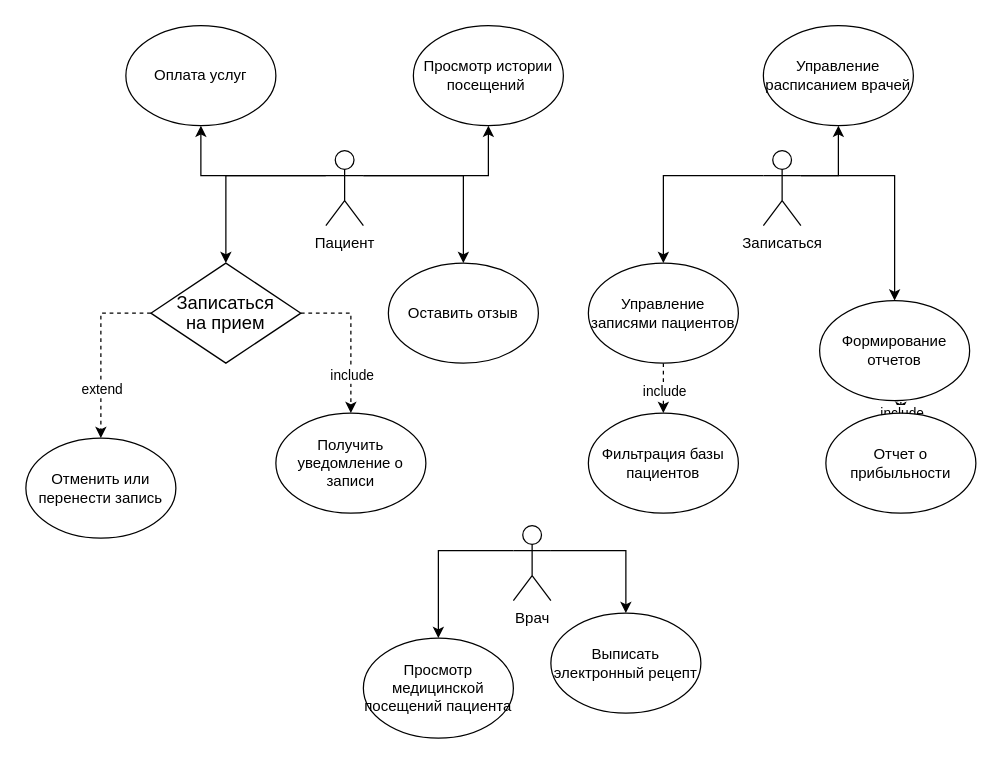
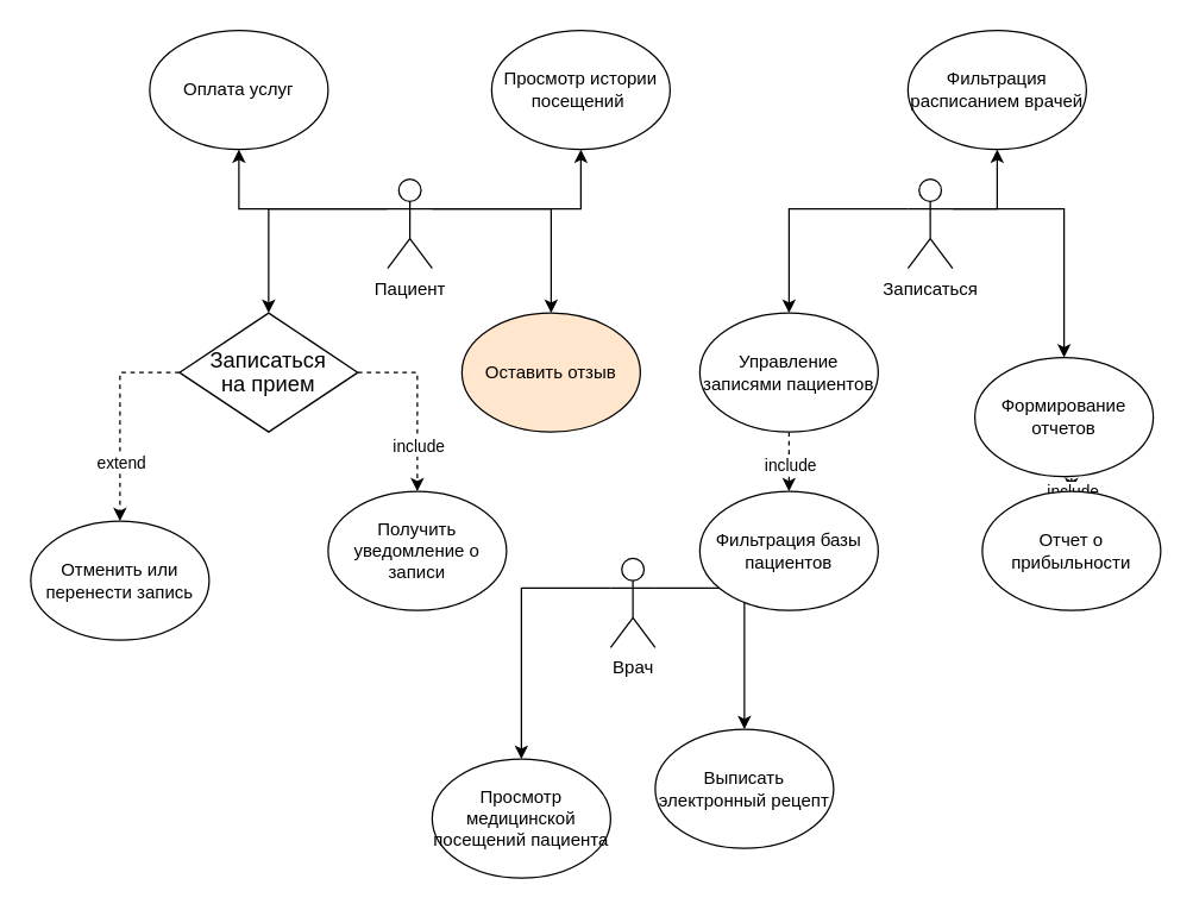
  <mxCell id="0" />
  <mxCell id="1" parent="0" />
  <mxCell id="2" style="edgeStyle=orthogonalEdgeStyle;rounded=0;orthogonalLoop=1;jettySize=auto;html=1;exitX=1;exitY=0.333;exitDx=0;exitDy=0;exitPerimeter=0;entryX=0.5;entryY=0;entryDx=0;entryDy=0;" parent="1" source="4" target="32" edge="1"><mxGeometry relative="1" as="geometry" /></mxCell>
  <mxCell id="3" style="edgeStyle=orthogonalEdgeStyle;rounded=0;orthogonalLoop=1;jettySize=auto;html=1;exitX=0;exitY=0.333;exitDx=0;exitDy=0;exitPerimeter=0;entryX=0.5;entryY=0;entryDx=0;entryDy=0;" parent="1" source="4" target="31" edge="1"><mxGeometry relative="1" as="geometry" /></mxCell>
- <mxCell id="4" value="&lt;font style=&quot;vertical-align: inherit;&quot;&gt;&lt;font style=&quot;vertical-align: inherit;&quot;&gt;Врач&lt;/font&gt;&lt;/font&gt;" style="shape=umlActor;verticalLabelPosition=bottom;verticalAlign=top;html=1;outlineConnect=0;" parent="1" vertex="1"><mxGeometry x="410" y="420" width="30" height="60" as="geometry" /></mxCell>
+ <mxCell id="4" value="&lt;font style=&quot;vertical-align: inherit;&quot;&gt;&lt;font style=&quot;vertical-align: inherit;&quot;&gt;Врач&lt;/font&gt;&lt;/font&gt;" style="shape=umlActor;verticalLabelPosition=bottom;verticalAlign=top;html=1;outlineConnect=0;" parent="1" vertex="1"><mxGeometry x="410" y="375" width="30" height="60" as="geometry" /></mxCell>
  <mxCell id="5" style="edgeStyle=orthogonalEdgeStyle;rounded=0;orthogonalLoop=1;jettySize=auto;html=1;exitX=0;exitY=0.333;exitDx=0;exitDy=0;exitPerimeter=0;entryX=0.5;entryY=0;entryDx=0;entryDy=0;" parent="1" source="9" target="18" edge="1"><mxGeometry relative="1" as="geometry" /></mxCell>
  <mxCell id="6" style="edgeStyle=orthogonalEdgeStyle;rounded=0;orthogonalLoop=1;jettySize=auto;html=1;exitX=1;exitY=0.333;exitDx=0;exitDy=0;exitPerimeter=0;entryX=0.5;entryY=0;entryDx=0;entryDy=0;" parent="1" source="9" target="29" edge="1"><mxGeometry relative="1" as="geometry" /></mxCell>
  <mxCell id="7" style="edgeStyle=orthogonalEdgeStyle;rounded=0;orthogonalLoop=1;jettySize=auto;html=1;exitX=1;exitY=0.333;exitDx=0;exitDy=0;exitPerimeter=0;entryX=0.5;entryY=1;entryDx=0;entryDy=0;" parent="1" source="9" target="21" edge="1"><mxGeometry relative="1" as="geometry" /></mxCell>
  <mxCell id="8" style="edgeStyle=orthogonalEdgeStyle;rounded=0;orthogonalLoop=1;jettySize=auto;html=1;exitX=0;exitY=0.333;exitDx=0;exitDy=0;exitPerimeter=0;entryX=0.5;entryY=1;entryDx=0;entryDy=0;" parent="1" source="9" target="30" edge="1"><mxGeometry relative="1" as="geometry" /></mxCell>
  <mxCell id="9" value="&lt;font style=&quot;vertical-align: inherit;&quot;&gt;&lt;font style=&quot;vertical-align: inherit;&quot;&gt;Пациент&lt;/font&gt;&lt;/font&gt;" style="shape=umlActor;verticalLabelPosition=bottom;verticalAlign=top;html=1;outlineConnect=0;" parent="1" vertex="1"><mxGeometry x="260" y="120" width="30" height="60" as="geometry" /></mxCell>
  <mxCell id="10" style="edgeStyle=orthogonalEdgeStyle;rounded=0;orthogonalLoop=1;jettySize=auto;html=1;exitX=1;exitY=0.333;exitDx=0;exitDy=0;exitPerimeter=0;entryX=0.5;entryY=1;entryDx=0;entryDy=0;" parent="1" source="13" target="28" edge="1"><mxGeometry relative="1" as="geometry" /></mxCell>
  <mxCell id="11" style="edgeStyle=orthogonalEdgeStyle;rounded=0;orthogonalLoop=1;jettySize=auto;html=1;exitX=1;exitY=0.333;exitDx=0;exitDy=0;exitPerimeter=0;entryX=0.5;entryY=0;entryDx=0;entryDy=0;" parent="1" source="13" target="27" edge="1"><mxGeometry relative="1" as="geometry" /></mxCell>
  <mxCell id="12" style="edgeStyle=orthogonalEdgeStyle;rounded=0;orthogonalLoop=1;jettySize=auto;html=1;exitX=0;exitY=0.333;exitDx=0;exitDy=0;exitPerimeter=0;entryX=0.5;entryY=0;entryDx=0;entryDy=0;" parent="1" source="13" target="24" edge="1"><mxGeometry relative="1" as="geometry" /></mxCell>
  <mxCell id="13" value="&lt;font style=&quot;vertical-align: inherit;&quot;&gt;&lt;font style=&quot;vertical-align: inherit;&quot;&gt;Записаться&lt;/font&gt;&lt;/font&gt;" style="shape=umlActor;verticalLabelPosition=bottom;verticalAlign=top;html=1;outlineConnect=0;" parent="1" vertex="1"><mxGeometry x="610" y="120" width="30" height="60" as="geometry" /></mxCell>
  <mxCell id="14" style="edgeStyle=orthogonalEdgeStyle;rounded=0;orthogonalLoop=1;jettySize=auto;html=1;exitX=0;exitY=0.5;exitDx=0;exitDy=0;entryX=0.5;entryY=0;entryDx=0;entryDy=0;dashed=1;" parent="1" source="18" target="20" edge="1"><mxGeometry relative="1" as="geometry" /></mxCell>
  <mxCell id="15" value="extend" style="edgeLabel;html=1;align=center;verticalAlign=middle;resizable=0;points=[];" parent="14" vertex="1" connectable="0"><mxGeometry x="0.185" relative="1" as="geometry"><mxPoint y="17" as="offset" /></mxGeometry></mxCell>
  <mxCell id="16" style="edgeStyle=orthogonalEdgeStyle;rounded=0;orthogonalLoop=1;jettySize=auto;html=1;exitX=1;exitY=0.5;exitDx=0;exitDy=0;entryX=0.5;entryY=0;entryDx=0;entryDy=0;dashed=1;" parent="1" source="18" target="19" edge="1"><mxGeometry relative="1" as="geometry" /></mxCell>
  <mxCell id="17" value="include" style="edgeLabel;html=1;align=center;verticalAlign=middle;resizable=0;points=[];" parent="16" vertex="1" connectable="0"><mxGeometry x="0.077" y="-3" relative="1" as="geometry"><mxPoint x="3" y="24" as="offset" /></mxGeometry></mxCell>
  <mxCell id="18" value="&lt;span style=&quot;font-size: 11pt; line-height: 107%; font-family: Calibri, sans-serif;&quot;&gt;Записаться&lt;br/&gt;на прием&lt;/span&gt;&lt;span style=&quot;font-size:11.0pt;line-height:107%;&lt;br/&gt;font-family:&amp;quot;Calibri&amp;quot;,sans-serif;mso-ascii-theme-font:minor-latin;mso-fareast-font-family:&lt;br/&gt;Calibri;mso-fareast-theme-font:minor-latin;mso-hansi-theme-font:minor-latin;&lt;br/&gt;mso-bidi-font-family:&amp;quot;Times New Roman&amp;quot;;mso-bidi-theme-font:minor-bidi;&lt;br/&gt;mso-ansi-language:RU;mso-fareast-language:EN-US;mso-bidi-language:AR-SA&quot;&gt;&lt;/span&gt;" style="rhombus;whiteSpace=wrap;html=1;" parent="1" vertex="1"><mxGeometry x="120" y="210" width="120" height="80" as="geometry" /></mxCell>
  <mxCell id="19" value="Получить уведомление о записи" style="ellipse;whiteSpace=wrap;html=1;" parent="1" vertex="1"><mxGeometry x="220" y="330" width="120" height="80" as="geometry" /></mxCell>
  <mxCell id="20" value="Отменить или перенести запись" style="ellipse;whiteSpace=wrap;html=1;" parent="1" vertex="1"><mxGeometry x="20" y="350" width="120" height="80" as="geometry" /></mxCell>
  <mxCell id="21" value="Просмотр истории посещений&amp;nbsp;" style="ellipse;whiteSpace=wrap;html=1;" parent="1" vertex="1"><mxGeometry x="330" y="20" width="120" height="80" as="geometry" /></mxCell>
  <mxCell id="22" style="edgeStyle=orthogonalEdgeStyle;rounded=0;orthogonalLoop=1;jettySize=auto;html=1;exitX=0.5;exitY=1;exitDx=0;exitDy=0;entryX=0.5;entryY=0;entryDx=0;entryDy=0;dashed=1;" parent="1" source="24" target="33" edge="1"><mxGeometry relative="1" as="geometry" /></mxCell>
  <mxCell id="23" value="include" style="edgeLabel;html=1;align=center;verticalAlign=middle;resizable=0;points=[];" parent="22" vertex="1" connectable="0"><mxGeometry x="-0.189" y="-2" relative="1" as="geometry"><mxPoint x="2" y="6" as="offset" /></mxGeometry></mxCell>
  <mxCell id="24" value="Управление записями пациентов" style="ellipse;whiteSpace=wrap;html=1;" parent="1" vertex="1"><mxGeometry x="470" y="210" width="120" height="80" as="geometry" /></mxCell>
  <mxCell id="25" style="edgeStyle=orthogonalEdgeStyle;rounded=0;orthogonalLoop=1;jettySize=auto;html=1;exitX=0.5;exitY=1;exitDx=0;exitDy=0;entryX=0.5;entryY=0;entryDx=0;entryDy=0;dashed=1;" parent="1" source="27" target="34" edge="1"><mxGeometry relative="1" as="geometry" /></mxCell>
  <mxCell id="26" value="include" style="edgeLabel;html=1;align=center;verticalAlign=middle;resizable=0;points=[];" parent="25" vertex="1" connectable="0"><mxGeometry x="-0.29" relative="1" as="geometry"><mxPoint y="9" as="offset" /></mxGeometry></mxCell>
  <mxCell id="27" value="Формирование отчетов" style="ellipse;whiteSpace=wrap;html=1;" parent="1" vertex="1"><mxGeometry x="655" y="240" width="120" height="80" as="geometry" /></mxCell>
- <mxCell id="28" value="Управление расписанием врачей" style="ellipse;whiteSpace=wrap;html=1;" parent="1" vertex="1"><mxGeometry x="610" y="20" width="120" height="80" as="geometry" /></mxCell>
- <mxCell id="29" value="Оставить отзыв" style="ellipse;whiteSpace=wrap;html=1;" parent="1" vertex="1"><mxGeometry x="310" y="210" width="120" height="80" as="geometry" /></mxCell>
+ <mxCell id="28" value="Фильтрация расписанием врачей" style="ellipse;whiteSpace=wrap;html=1;" parent="1" vertex="1"><mxGeometry x="610" y="20" width="120" height="80" as="geometry" /></mxCell>
+ <mxCell id="29" value="Оставить отзыв" style="ellipse;whiteSpace=wrap;html=1;fillColor=#ffe6cc;" parent="1" vertex="1"><mxGeometry x="310" y="210" width="120" height="80" as="geometry" /></mxCell>
  <mxCell id="30" value="Оплата услуг" style="ellipse;whiteSpace=wrap;html=1;" parent="1" vertex="1"><mxGeometry x="100" y="20" width="120" height="80" as="geometry" /></mxCell>
  <mxCell id="31" value="Просмотр медицинской посещений пациента" style="ellipse;whiteSpace=wrap;html=1;" parent="1" vertex="1"><mxGeometry x="290" y="510" width="120" height="80" as="geometry" /></mxCell>
  <mxCell id="32" value="Выписать электронный рецепт" style="ellipse;whiteSpace=wrap;html=1;" parent="1" vertex="1"><mxGeometry x="440" y="490" width="120" height="80" as="geometry" /></mxCell>
  <mxCell id="33" value="Фильтрация базы пациентов" style="ellipse;whiteSpace=wrap;html=1;" parent="1" vertex="1"><mxGeometry x="470" y="330" width="120" height="80" as="geometry" /></mxCell>
  <mxCell id="34" value="&lt;span data-end=&quot;1048&quot; data-start=&quot;1024&quot;&gt;Отчет о прибыльности&lt;/span&gt;" style="ellipse;whiteSpace=wrap;html=1;" parent="1" vertex="1"><mxGeometry x="660" y="330" width="120" height="80" as="geometry" /></mxCell>
